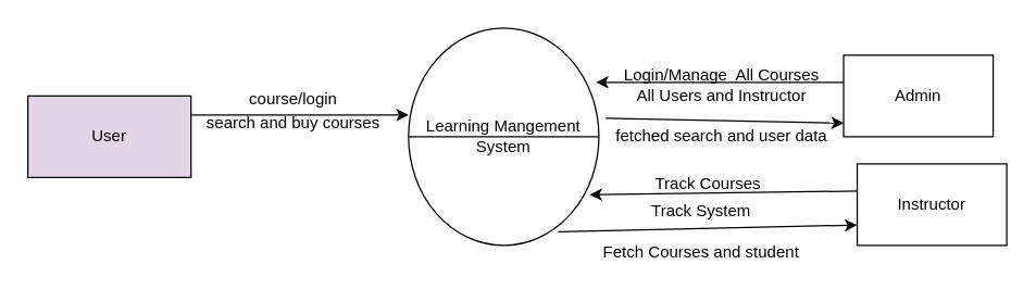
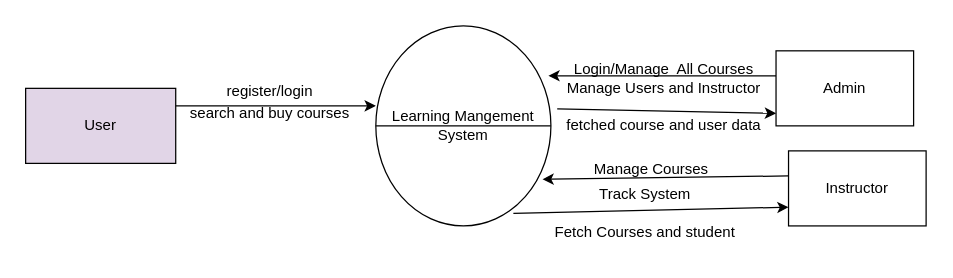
  <mxCell id="0" />
  <mxCell id="1" parent="0" />
  <mxCell id="2" value="Learning Mangement System" style="shape=lineEllipse;perimeter=ellipsePerimeter;whiteSpace=wrap;html=1;backgroundOutline=1;" vertex="1" parent="1"><mxGeometry x="300" y="20" width="140" height="160" as="geometry" /></mxCell>
  <mxCell id="3" value="Admin" style="rounded=0;whiteSpace=wrap;html=1;" vertex="1" parent="1"><mxGeometry x="620" y="40" width="110" height="60" as="geometry" /></mxCell>
  <mxCell id="4" value="Instructor" style="rounded=0;whiteSpace=wrap;html=1;" vertex="1" parent="1"><mxGeometry x="630" y="120" width="110" height="60" as="geometry" /></mxCell>
  <mxCell id="5" value="Login/Manage&amp;nbsp; All Courses" style="text;html=1;align=center;verticalAlign=middle;resizable=0;points=[];autosize=1;strokeColor=none;fillColor=none;" vertex="1" parent="1"><mxGeometry x="445" y="40" width="170" height="30" as="geometry" /></mxCell>
  <mxCell id="6" value="" style="endArrow=classic;html=1;rounded=0;" edge="1" parent="1"><mxGeometry width="50" height="50" relative="1" as="geometry"><mxPoint x="620" y="60" as="sourcePoint" /><mxPoint x="438" y="60" as="targetPoint" /></mxGeometry></mxCell>
- <mxCell id="7" value="All Users and Instructor" style="text;html=1;align=center;verticalAlign=middle;resizable=0;points=[];autosize=1;strokeColor=none;fillColor=none;" vertex="1" parent="1"><mxGeometry x="440" y="55" width="180" height="30" as="geometry" /></mxCell>
+ <mxCell id="7" value="Manage Users and Instructor" style="text;html=1;align=center;verticalAlign=middle;resizable=0;points=[];autosize=1;strokeColor=none;fillColor=none;" vertex="1" parent="1"><mxGeometry x="440" y="55" width="180" height="30" as="geometry" /></mxCell>
  <mxCell id="8" value="" style="endArrow=classic;html=1;rounded=0;exitX=0.028;exitY=1.044;exitDx=0;exitDy=0;exitPerimeter=0;" edge="1" parent="1" source="7"><mxGeometry width="50" height="50" relative="1" as="geometry"><mxPoint x="450" y="90" as="sourcePoint" /><mxPoint x="620" y="90" as="targetPoint" /></mxGeometry></mxCell>
- <mxCell id="9" value="fetched search and user data" style="text;html=1;align=center;verticalAlign=middle;resizable=0;points=[];autosize=1;strokeColor=none;fillColor=none;" vertex="1" parent="1"><mxGeometry x="440" y="85" width="180" height="30" as="geometry" /></mxCell>
+ <mxCell id="9" value="fetched course and user data" style="text;html=1;align=center;verticalAlign=middle;resizable=0;points=[];autosize=1;strokeColor=none;fillColor=none;" vertex="1" parent="1"><mxGeometry x="440" y="85" width="180" height="30" as="geometry" /></mxCell>
  <mxCell id="10" value="" style="endArrow=classic;html=1;rounded=0;entryX=0.952;entryY=0.767;entryDx=0;entryDy=0;entryPerimeter=0;" edge="1" parent="1" target="2"><mxGeometry width="50" height="50" relative="1" as="geometry"><mxPoint x="630" y="140" as="sourcePoint" /><mxPoint x="540" y="140" as="targetPoint" /></mxGeometry></mxCell>
  <mxCell id="11" value="Track System" style="text;html=1;align=center;verticalAlign=middle;resizable=0;points=[];autosize=1;strokeColor=none;fillColor=none;" vertex="1" parent="1"><mxGeometry x="465" y="140" width="100" height="30" as="geometry" /></mxCell>
- <mxCell id="12" value="Track Courses" style="text;html=1;align=center;verticalAlign=middle;resizable=0;points=[];autosize=1;strokeColor=none;fillColor=none;" vertex="1" parent="1"><mxGeometry x="465" y="120" width="110" height="30" as="geometry" /></mxCell>
+ <mxCell id="12" value="Manage Courses" style="text;html=1;align=center;verticalAlign=middle;resizable=0;points=[];autosize=1;strokeColor=none;fillColor=none;" vertex="1" parent="1"><mxGeometry x="465" y="120" width="110" height="30" as="geometry" /></mxCell>
  <mxCell id="13" value="" style="endArrow=classic;html=1;rounded=0;entryX=0;entryY=0.75;entryDx=0;entryDy=0;" edge="1" parent="1" target="4"><mxGeometry width="50" height="50" relative="1" as="geometry"><mxPoint x="410" y="170" as="sourcePoint" /><mxPoint x="620" y="170" as="targetPoint" /></mxGeometry></mxCell>
  <mxCell id="14" value="Fetch Courses and student" style="text;html=1;align=center;verticalAlign=middle;resizable=0;points=[];autosize=1;strokeColor=none;fillColor=none;" vertex="1" parent="1"><mxGeometry x="430" y="170" width="170" height="30" as="geometry" /></mxCell>
  <mxCell id="15" value="User" style="rounded=0;whiteSpace=wrap;html=1;fillColor=#e1d5e7;" vertex="1" parent="1"><mxGeometry x="20" y="70" width="120" height="60" as="geometry" /></mxCell>
  <mxCell id="16" value="" style="endArrow=classic;html=1;rounded=0;" edge="1" parent="1"><mxGeometry width="50" height="50" relative="1" as="geometry"><mxPoint x="140" y="84" as="sourcePoint" /><mxPoint x="300" y="84" as="targetPoint" /></mxGeometry></mxCell>
- <mxCell id="17" value="course/login" style="text;html=1;align=center;verticalAlign=middle;resizable=0;points=[];autosize=1;strokeColor=none;fillColor=none;" vertex="1" parent="1"><mxGeometry x="170" y="58" width="90" height="30" as="geometry" /></mxCell>
+ <mxCell id="17" value="register/login" style="text;html=1;align=center;verticalAlign=middle;resizable=0;points=[];autosize=1;strokeColor=none;fillColor=none;" vertex="1" parent="1"><mxGeometry x="170" y="58" width="90" height="30" as="geometry" /></mxCell>
  <mxCell id="18" value="search and buy courses" style="text;html=1;align=center;verticalAlign=middle;resizable=0;points=[];autosize=1;strokeColor=none;fillColor=none;" vertex="1" parent="1"><mxGeometry x="140" y="75" width="150" height="30" as="geometry" /></mxCell>
